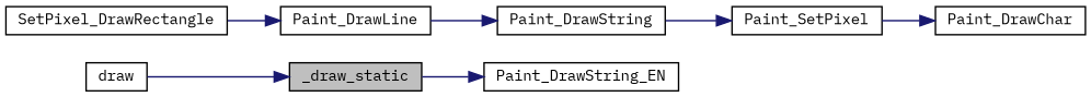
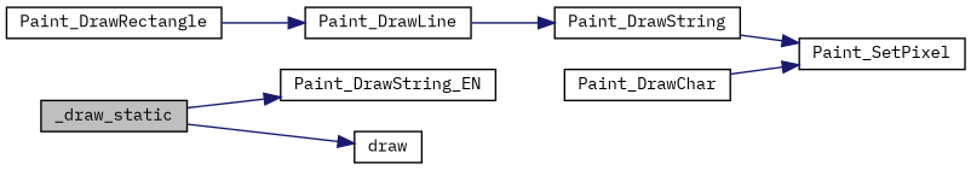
  digraph {
    fontname="IBM Plex Mono"
    rankdir=LR
    node [color=black fontname="IBM Plex Mono" fontsize=10 shape=record]
    edge [color=midnightblue fontname="IBM Plex Mono" fontsize=10 labelfontname=Helvetica labelfontsize=10 style=solid]
    n1 [fillcolor=grey75 fontcolor=black height=0.2 label=_draw_static style=filled width=0.4]
    n2 [height=0.2 label=Paint_DrawString_EN width=0.4]
    n3 [height=0.2 label=draw width=0.4]
-   n4 [height=0.2 label=SetPixel_DrawRectangle width=0.4]
+   n4 [height=0.2 label=Paint_DrawRectangle width=0.4]
    n5 [height=0.2 label=Paint_DrawLine width=0.4]
    n6 [height=0.2 label=Paint_DrawString width=0.4]
    n7 [height=0.2 label=Paint_SetPixel width=0.4]
    n8 [height=0.2 label=Paint_DrawChar width=0.4]
    n1 -> n2
-   n3 -> n1
+   n1 -> n3
    n4 -> n5
    n5 -> n6
    n6 -> n7
-   n7 -> n8
+   n8 -> n7
  }
